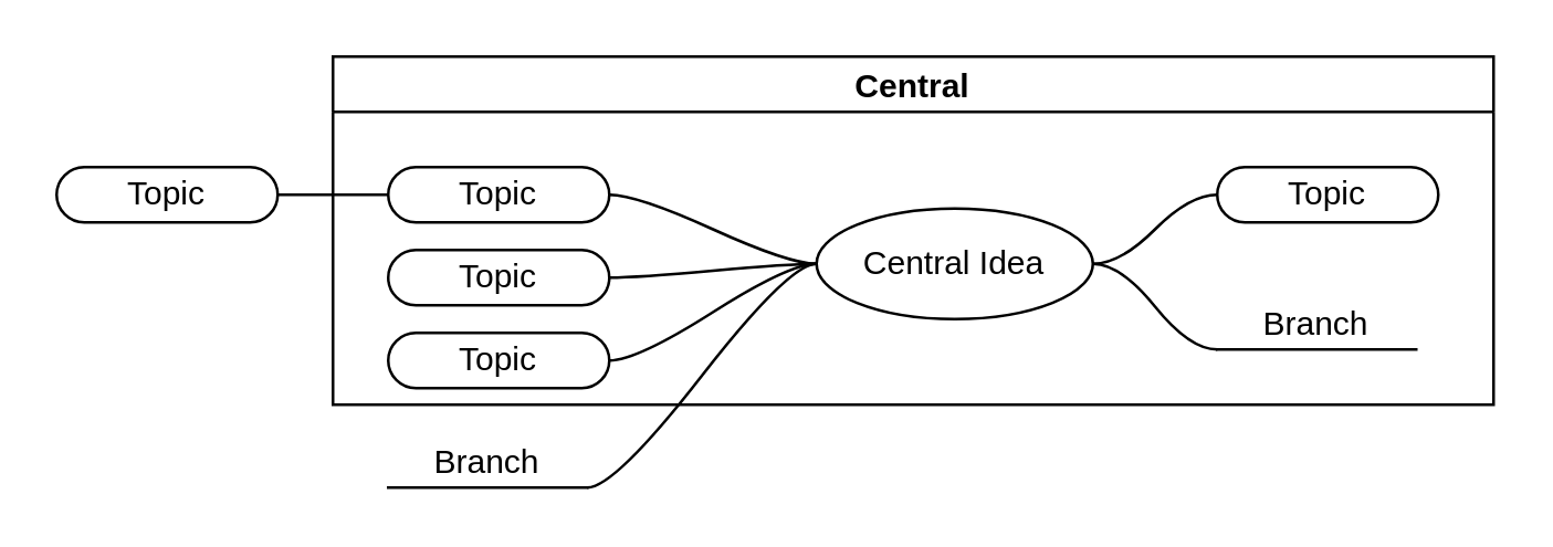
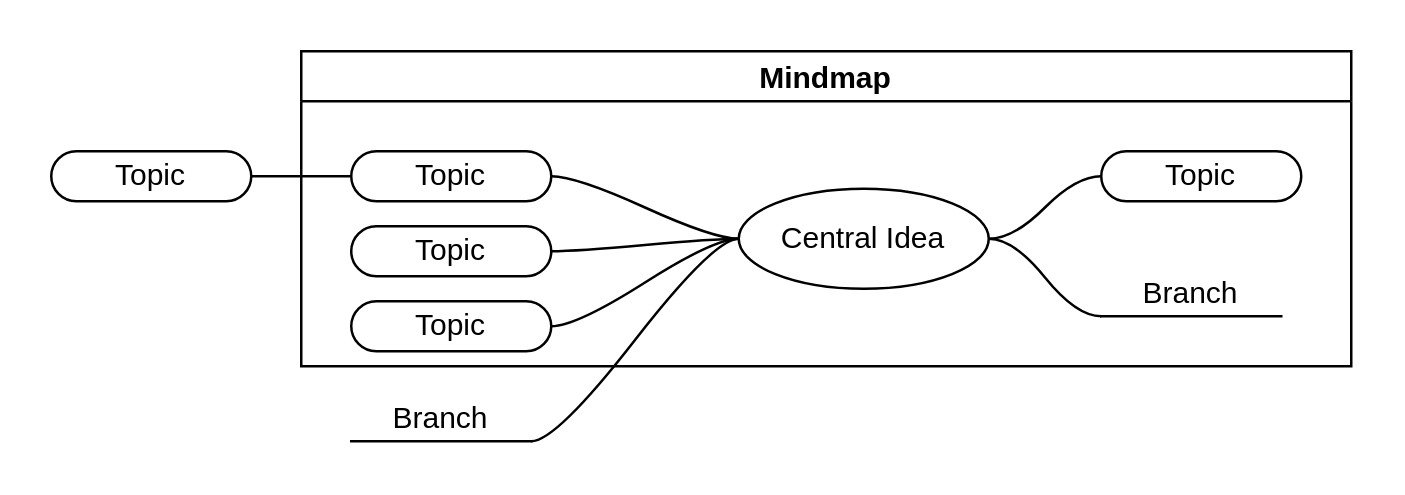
  <mxCell id="0" />
  <mxCell id="1" parent="0" />
- <mxCell id="2" value="Central" style="swimlane;startSize=20;horizontal=1;containerType=tree;" vertex="1" parent="1"><mxGeometry x="120" y="20" width="420" height="126" as="geometry" /></mxCell>
+ <mxCell id="2" value="Mindmap" style="swimlane;startSize=20;horizontal=1;containerType=tree;" vertex="1" parent="1"><mxGeometry x="120" y="20" width="420" height="126" as="geometry" /></mxCell>
  <mxCell id="3" value="" style="edgeStyle=entityRelationEdgeStyle;startArrow=none;endArrow=none;segment=10;curved=1;sourcePerimeterSpacing=0;targetPerimeterSpacing=0;rounded=0;" edge="1" parent="2" source="7" target="8"><mxGeometry relative="1" as="geometry" /></mxCell>
  <mxCell id="4" value="" style="edgeStyle=entityRelationEdgeStyle;startArrow=none;endArrow=none;segment=10;curved=1;sourcePerimeterSpacing=0;targetPerimeterSpacing=0;rounded=0;" edge="1" parent="2" source="7" target="9"><mxGeometry relative="1" as="geometry" /></mxCell>
  <mxCell id="5" value="" style="edgeStyle=entityRelationEdgeStyle;startArrow=none;endArrow=none;segment=10;curved=1;sourcePerimeterSpacing=0;targetPerimeterSpacing=0;rounded=0;" edge="1" parent="2" source="7" target="10"><mxGeometry relative="1" as="geometry" /></mxCell>
  <mxCell id="6" value="" style="edgeStyle=entityRelationEdgeStyle;startArrow=none;endArrow=none;segment=10;curved=1;sourcePerimeterSpacing=0;targetPerimeterSpacing=0;rounded=0;" edge="1" parent="2" source="7" target="11"><mxGeometry relative="1" as="geometry" /></mxCell>
  <mxCell id="7" value="Central Idea" style="ellipse;whiteSpace=wrap;html=1;align=center;treeFolding=1;treeMoving=1;newEdgeStyle={&quot;edgeStyle&quot;:&quot;entityRelationEdgeStyle&quot;,&quot;startArrow&quot;:&quot;none&quot;,&quot;endArrow&quot;:&quot;none&quot;,&quot;segment&quot;:10,&quot;curved&quot;:1,&quot;sourcePerimeterSpacing&quot;:0,&quot;targetPerimeterSpacing&quot;:0};" vertex="1" parent="2"><mxGeometry x="175" y="55" width="100" height="40" as="geometry" /></mxCell>
  <mxCell id="8" value="Topic" style="whiteSpace=wrap;html=1;rounded=1;arcSize=50;align=center;verticalAlign=middle;strokeWidth=1;autosize=1;spacing=4;treeFolding=1;treeMoving=1;newEdgeStyle={&quot;edgeStyle&quot;:&quot;entityRelationEdgeStyle&quot;,&quot;startArrow&quot;:&quot;none&quot;,&quot;endArrow&quot;:&quot;none&quot;,&quot;segment&quot;:10,&quot;curved&quot;:1,&quot;sourcePerimeterSpacing&quot;:0,&quot;targetPerimeterSpacing&quot;:0};" vertex="1" parent="2"><mxGeometry x="320" y="40" width="80" height="20" as="geometry" /></mxCell>
  <mxCell id="9" value="Branch" style="whiteSpace=wrap;html=1;shape=partialRectangle;top=0;left=0;bottom=1;right=0;points=[[0,1],[1,1]];fillColor=none;align=center;verticalAlign=bottom;routingCenterY=0.5;snapToPoint=1;autosize=1;treeFolding=1;treeMoving=1;newEdgeStyle={&quot;edgeStyle&quot;:&quot;entityRelationEdgeStyle&quot;,&quot;startArrow&quot;:&quot;none&quot;,&quot;endArrow&quot;:&quot;none&quot;,&quot;segment&quot;:10,&quot;curved&quot;:1,&quot;sourcePerimeterSpacing&quot;:0,&quot;targetPerimeterSpacing&quot;:0};" vertex="1" parent="2"><mxGeometry x="320" y="80" width="72" height="26" as="geometry" /></mxCell>
  <mxCell id="10" value="Topic" style="whiteSpace=wrap;html=1;rounded=1;arcSize=50;align=center;verticalAlign=middle;strokeWidth=1;autosize=1;spacing=4;treeFolding=1;treeMoving=1;newEdgeStyle={&quot;edgeStyle&quot;:&quot;entityRelationEdgeStyle&quot;,&quot;startArrow&quot;:&quot;none&quot;,&quot;endArrow&quot;:&quot;none&quot;,&quot;segment&quot;:10,&quot;curved&quot;:1,&quot;sourcePerimeterSpacing&quot;:0,&quot;targetPerimeterSpacing&quot;:0};" vertex="1" parent="2"><mxGeometry x="20" y="40" width="80" height="20" as="geometry" /></mxCell>
  <mxCell id="11" value="Branch" style="whiteSpace=wrap;html=1;shape=partialRectangle;top=0;left=0;bottom=1;right=0;points=[[0,1],[1,1]];fillColor=none;align=center;verticalAlign=bottom;routingCenterY=0.5;snapToPoint=1;autosize=1;treeFolding=1;treeMoving=1;newEdgeStyle={&quot;edgeStyle&quot;:&quot;entityRelationEdgeStyle&quot;,&quot;startArrow&quot;:&quot;none&quot;,&quot;endArrow&quot;:&quot;none&quot;,&quot;segment&quot;:10,&quot;curved&quot;:1,&quot;sourcePerimeterSpacing&quot;:0,&quot;targetPerimeterSpacing&quot;:0};" vertex="1" parent="2"><mxGeometry x="20" y="130" width="72" height="26" as="geometry" /></mxCell>
  <mxCell id="12" value="" style="edgeStyle=entityRelationEdgeStyle;startArrow=none;endArrow=none;segment=10;curved=1;sourcePerimeterSpacing=0;targetPerimeterSpacing=0;rounded=0;" edge="1" target="13" source="10" parent="2"><mxGeometry relative="1" as="geometry"><mxPoint x="470" y="150" as="sourcePoint" /></mxGeometry></mxCell>
  <mxCell id="13" value="Topic" style="whiteSpace=wrap;html=1;rounded=1;arcSize=50;align=center;verticalAlign=middle;strokeWidth=1;autosize=1;spacing=4;treeFolding=1;treeMoving=1;newEdgeStyle={&quot;edgeStyle&quot;:&quot;entityRelationEdgeStyle&quot;,&quot;startArrow&quot;:&quot;none&quot;,&quot;endArrow&quot;:&quot;none&quot;,&quot;segment&quot;:10,&quot;curved&quot;:1,&quot;sourcePerimeterSpacing&quot;:0,&quot;targetPerimeterSpacing&quot;:0};" vertex="1" parent="2"><mxGeometry x="-100" y="40" width="80" height="20" as="geometry" /></mxCell>
  <mxCell id="14" value="" style="edgeStyle=entityRelationEdgeStyle;startArrow=none;endArrow=none;segment=10;curved=1;sourcePerimeterSpacing=0;targetPerimeterSpacing=0;rounded=0;" edge="1" target="15" source="7" parent="2"><mxGeometry relative="1" as="geometry"><mxPoint x="470" y="150" as="sourcePoint" /></mxGeometry></mxCell>
  <mxCell id="15" value="Topic" style="whiteSpace=wrap;html=1;rounded=1;arcSize=50;align=center;verticalAlign=middle;strokeWidth=1;autosize=1;spacing=4;treeFolding=1;treeMoving=1;newEdgeStyle={&quot;edgeStyle&quot;:&quot;entityRelationEdgeStyle&quot;,&quot;startArrow&quot;:&quot;none&quot;,&quot;endArrow&quot;:&quot;none&quot;,&quot;segment&quot;:10,&quot;curved&quot;:1,&quot;sourcePerimeterSpacing&quot;:0,&quot;targetPerimeterSpacing&quot;:0};" vertex="1" parent="2"><mxGeometry x="20" y="100" width="80" height="20" as="geometry" /></mxCell>
  <mxCell id="16" value="" style="edgeStyle=entityRelationEdgeStyle;startArrow=none;endArrow=none;segment=10;curved=1;sourcePerimeterSpacing=0;targetPerimeterSpacing=0;rounded=0;" edge="1" target="17" source="7" parent="2"><mxGeometry relative="1" as="geometry"><mxPoint x="470" y="150" as="sourcePoint" /></mxGeometry></mxCell>
  <mxCell id="17" value="Topic" style="whiteSpace=wrap;html=1;rounded=1;arcSize=50;align=center;verticalAlign=middle;strokeWidth=1;autosize=1;spacing=4;treeFolding=1;treeMoving=1;newEdgeStyle={&quot;edgeStyle&quot;:&quot;entityRelationEdgeStyle&quot;,&quot;startArrow&quot;:&quot;none&quot;,&quot;endArrow&quot;:&quot;none&quot;,&quot;segment&quot;:10,&quot;curved&quot;:1,&quot;sourcePerimeterSpacing&quot;:0,&quot;targetPerimeterSpacing&quot;:0};" vertex="1" parent="2"><mxGeometry x="20" y="70" width="80" height="20" as="geometry" /></mxCell>
